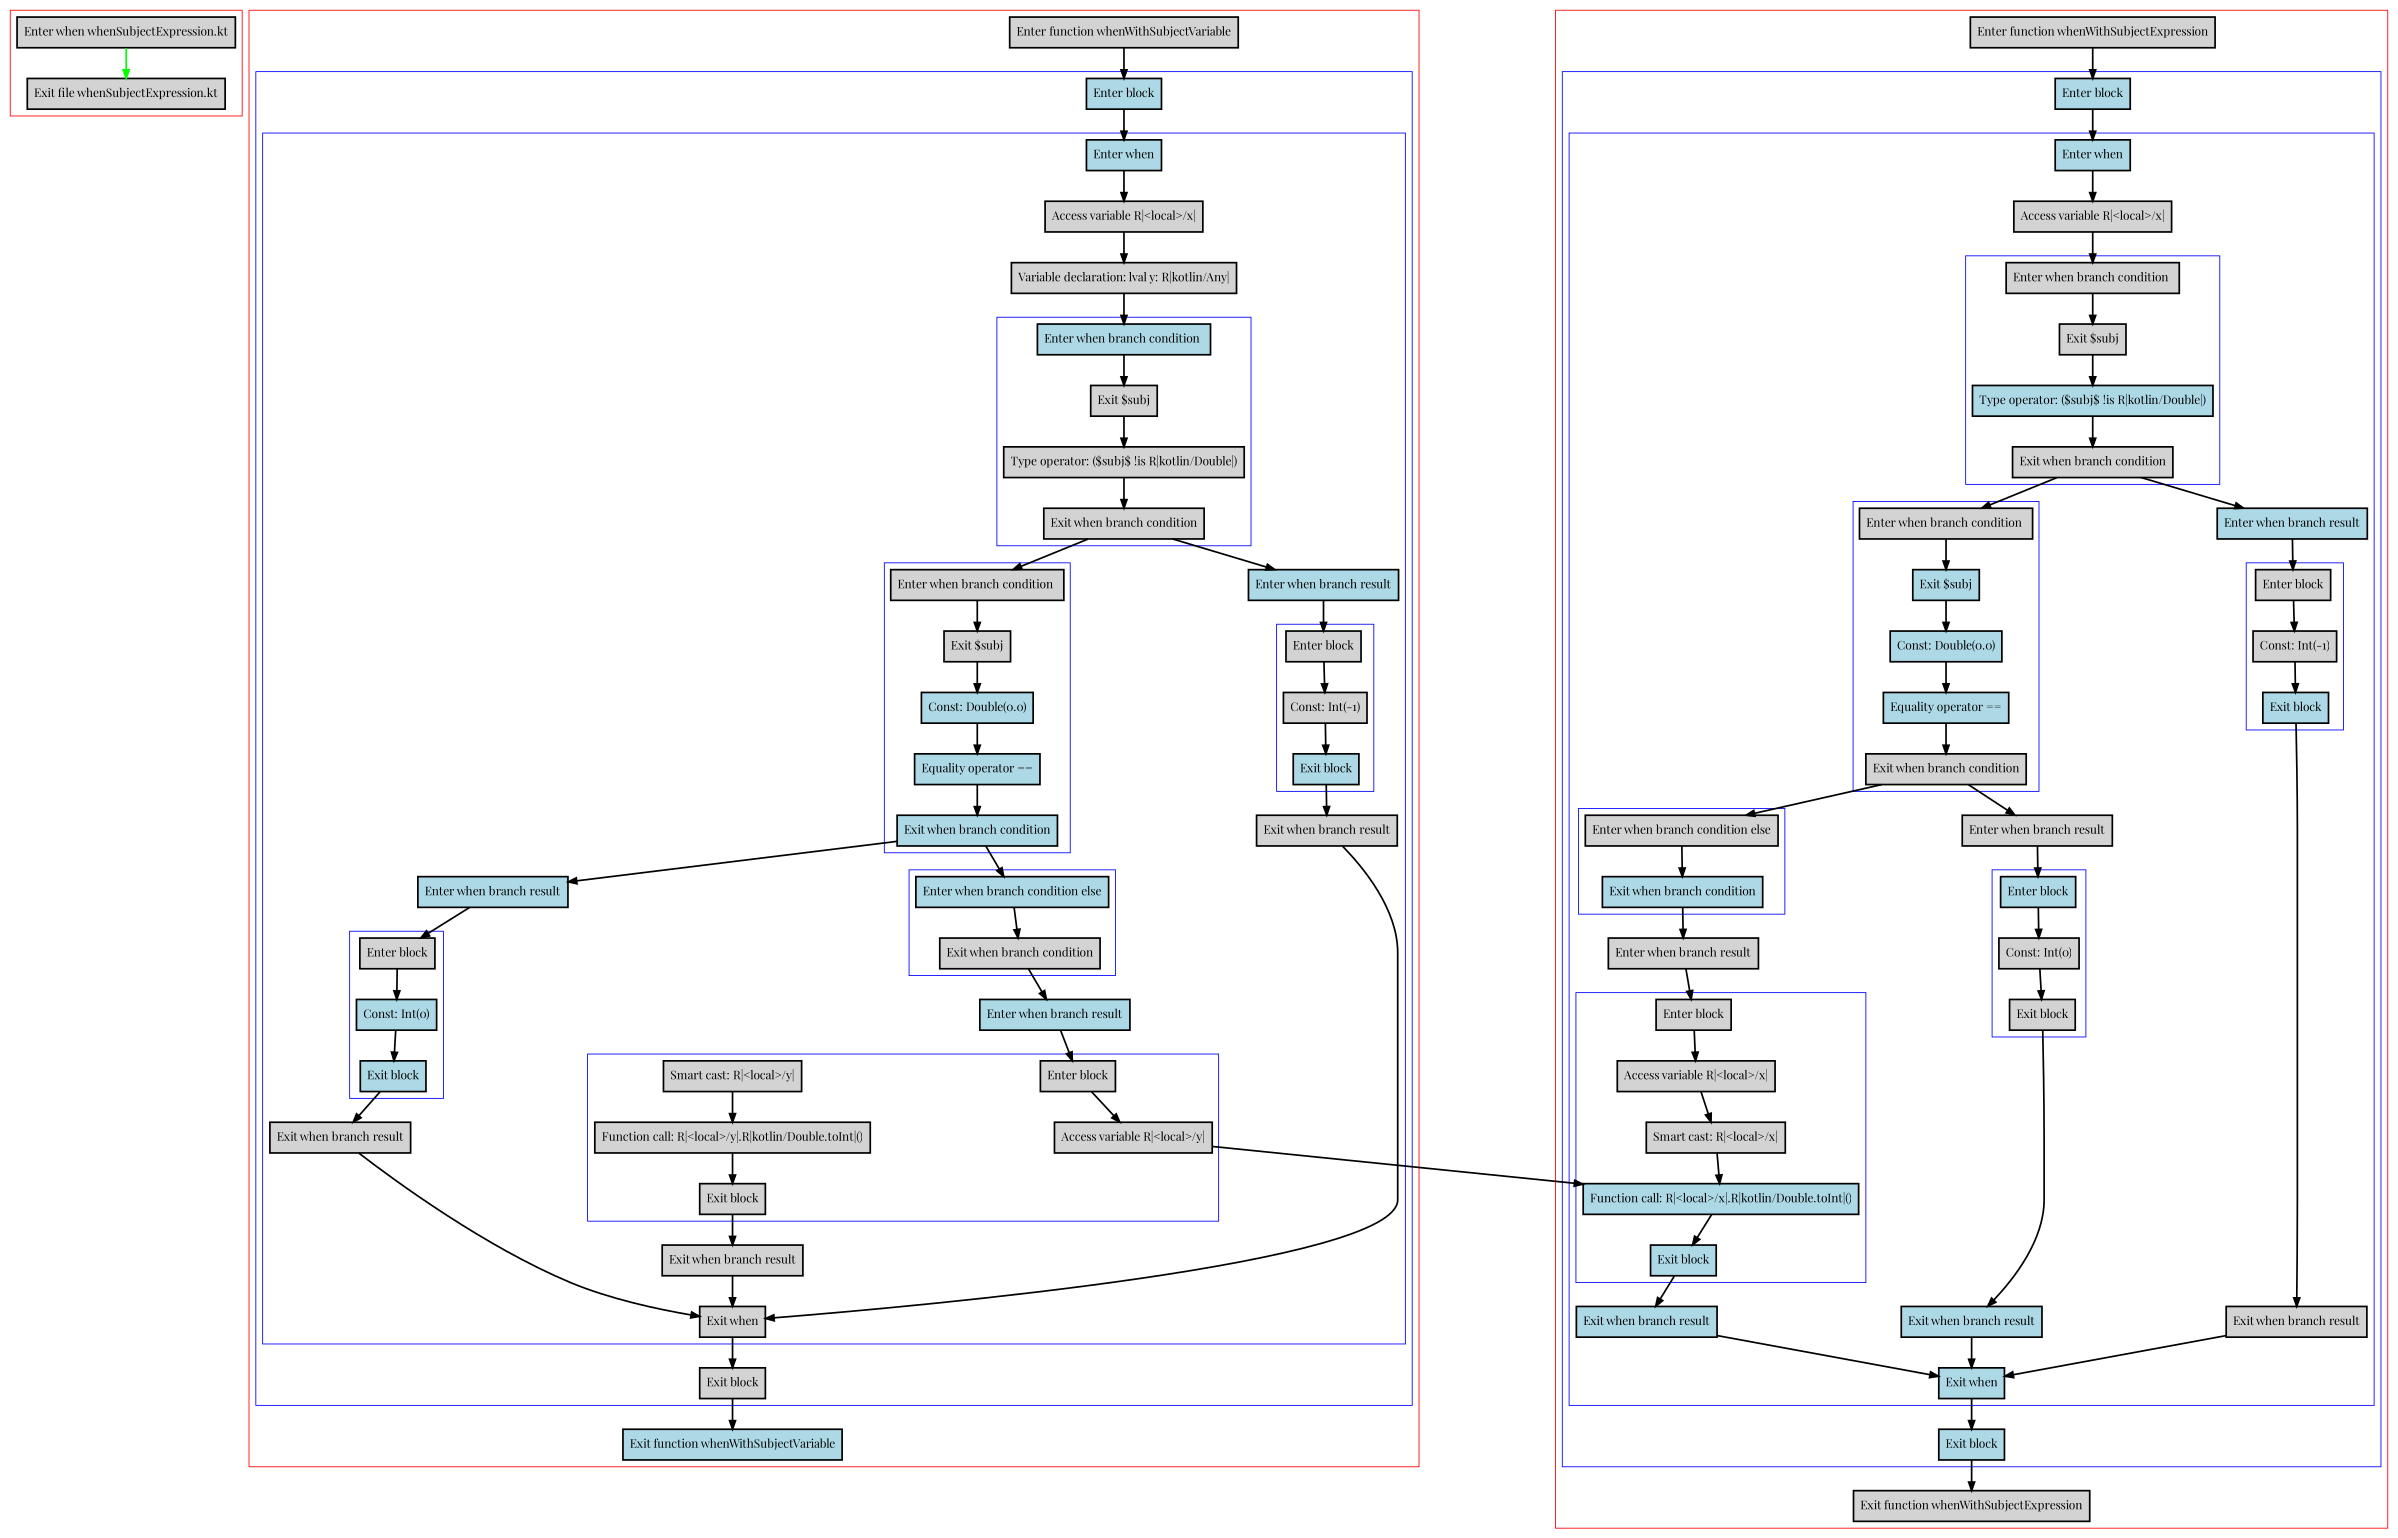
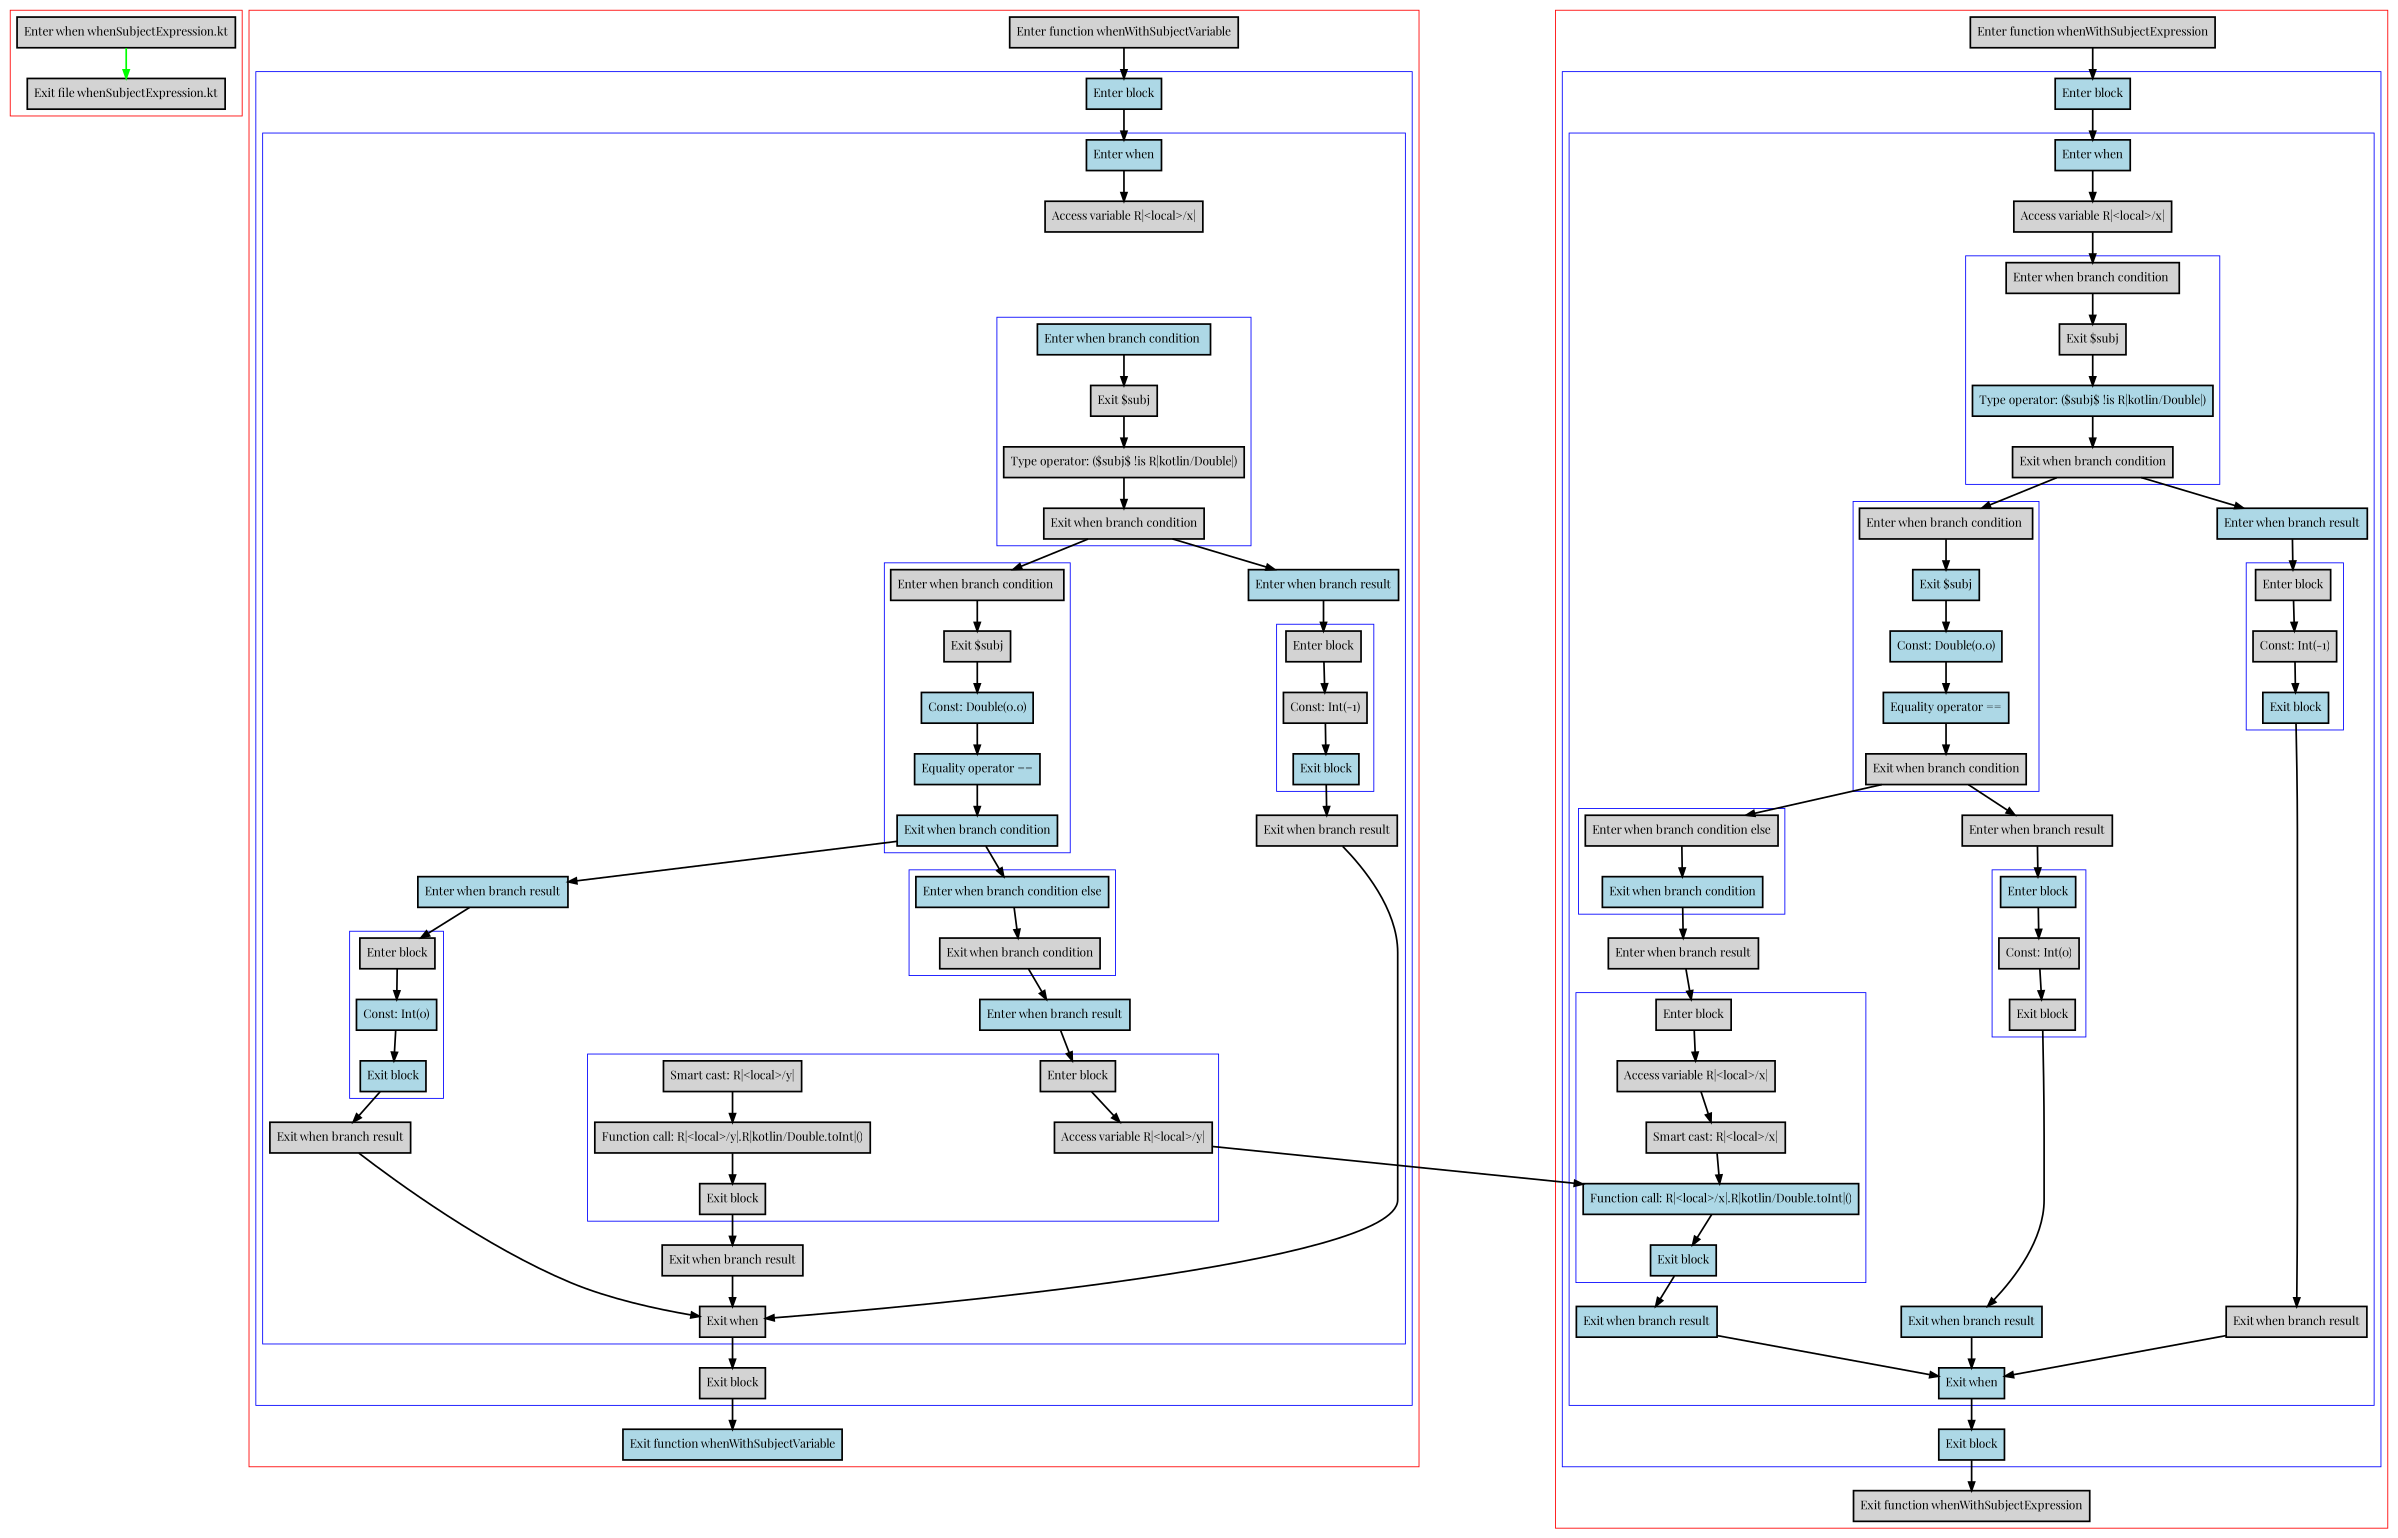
  digraph {
    fontname="Playfair Display"
    nodesep=3
    node [fillcolor=lightgrey fontname="Playfair Display" penwidth=2 shape=box style=filled]
    edge [fontname="Playfair Display" penwidth=2]
    n1 [label="Enter when whenSubjectExpression.kt"]
    n2 [label="Exit file whenSubjectExpression.kt"]
    n3 [label="Enter when branch condition "]
    n4 [label="Exit $subj"]
    n5 [fillcolor=lightblue label="Type operator: ($subj$ !is R|kotlin/Double|)"]
    n6 [label="Exit when branch condition"]
    n7 [label="Enter when branch condition "]
    n8 [fillcolor=lightblue label="Exit $subj"]
    n9 [fillcolor=lightblue label="Const: Double(0.0)"]
    n10 [fillcolor=lightblue label="Equality operator =="]
    n11 [label="Exit when branch condition"]
    n12 [label="Enter when branch condition else"]
    n13 [fillcolor=lightblue label="Exit when branch condition"]
    n14 [label="Enter block"]
    n15 [label="Access variable R|<local>/x|"]
    n16 [label="Smart cast: R|<local>/x|"]
    n17 [fillcolor=lightblue label="Function call: R|<local>/x|.R|kotlin/Double.toInt|()"]
    n18 [fillcolor=lightblue label="Exit block"]
    n19 [fillcolor=lightblue label="Enter block"]
    n20 [label="Const: Int(0)"]
    n21 [label="Exit block"]
    n22 [label="Enter block"]
    n23 [label="Const: Int(-1)"]
    n24 [fillcolor=lightblue label="Exit block"]
    n25 [fillcolor=lightblue label="Enter when"]
    n26 [label="Access variable R|<local>/x|"]
    n27 [label="Enter when branch result"]
    n28 [fillcolor=lightblue label="Exit when branch result"]
    n29 [label="Enter when branch result"]
    n30 [fillcolor=lightblue label="Exit when branch result"]
    n31 [fillcolor=lightblue label="Enter when branch result"]
    n32 [label="Exit when branch result"]
    n33 [fillcolor=lightblue label="Exit when"]
    n34 [fillcolor=lightblue label="Enter block"]
    n35 [fillcolor=lightblue label="Exit block"]
    n36 [label="Enter function whenWithSubjectExpression"]
    n37 [label="Exit function whenWithSubjectExpression"]
    n38 [fillcolor=lightblue label="Enter when branch condition "]
    n39 [label="Exit $subj"]
    n40 [label="Type operator: ($subj$ !is R|kotlin/Double|)"]
    n41 [label="Exit when branch condition"]
    n42 [label="Enter when branch condition "]
    n43 [label="Exit $subj"]
    n44 [fillcolor=lightblue label="Const: Double(0.0)"]
    n45 [fillcolor=lightblue label="Equality operator =="]
    n46 [fillcolor=lightblue label="Exit when branch condition"]
    n47 [fillcolor=lightblue label="Enter when branch condition else"]
    n48 [label="Exit when branch condition"]
    n49 [label="Enter block"]
    n50 [label="Access variable R|<local>/y|"]
    n51 [label="Smart cast: R|<local>/y|"]
    n52 [label="Function call: R|<local>/y|.R|kotlin/Double.toInt|()"]
    n53 [label="Exit block"]
    n54 [label="Enter block"]
    n55 [fillcolor=lightblue label="Const: Int(0)"]
    n56 [fillcolor=lightblue label="Exit block"]
    n57 [label="Enter block"]
    n58 [label="Const: Int(-1)"]
    n59 [fillcolor=lightblue label="Exit block"]
    n60 [fillcolor=lightblue label="Enter when"]
    n61 [label="Access variable R|<local>/x|"]
-   n62 [label="Variable declaration: lval y: R|kotlin/Any|"]
    n63 [fillcolor=lightblue label="Enter when branch result"]
    n64 [label="Exit when branch result"]
    n65 [fillcolor=lightblue label="Enter when branch result"]
    n66 [label="Exit when branch result"]
    n67 [fillcolor=lightblue label="Enter when branch result"]
    n68 [label="Exit when branch result"]
    n69 [label="Exit when"]
    n70 [fillcolor=lightblue label="Enter block"]
    n71 [label="Exit block"]
    n72 [label="Enter function whenWithSubjectVariable"]
    n73 [fillcolor=lightblue label="Exit function whenWithSubjectVariable"]
    subgraph cluster_1 {
      color=red
      n1
      n2
    }
    subgraph cluster_2 {
      color=red
      n36
      n37
      subgraph cluster_3 {
        color=blue
        n34
        n35
        subgraph cluster_4 {
          color=blue
          n25
          n26
          n27
          n28
          n29
          n30
          n31
          n32
          n33
          subgraph cluster_5 {
            color=blue
            n3
            n4
            n5
            n6
          }
          subgraph cluster_6 {
            color=blue
            n7
            n8
            n9
            n10
            n11
          }
          subgraph cluster_7 {
            color=blue
            n12
            n13
          }
          subgraph cluster_8 {
            color=blue
            n14
            n15
            n16
            n17
            n18
          }
          subgraph cluster_9 {
            color=blue
            n19
            n20
            n21
          }
          subgraph cluster_10 {
            color=blue
            n22
            n23
            n24
          }
        }
      }
    }
    subgraph cluster_11 {
      color=red
      n72
      n73
      subgraph cluster_12 {
        color=blue
        n70
        n71
        subgraph cluster_13 {
          color=blue
          n60
          n61
-         n62
          n63
          n64
          n65
          n66
          n67
          n68
          n69
          subgraph cluster_14 {
            color=blue
            n38
            n39
            n40
            n41
          }
          subgraph cluster_15 {
            color=blue
            n42
            n43
            n44
            n45
            n46
          }
          subgraph cluster_16 {
            color=blue
            n47
            n48
          }
          subgraph cluster_17 {
            color=blue
            n49
            n50
            n51
            n52
            n53
          }
          subgraph cluster_18 {
            color=blue
            n54
            n55
            n56
          }
          subgraph cluster_19 {
            color=blue
            n57
            n58
            n59
          }
        }
      }
    }
    n1 -> n2 [color=green]
    n3 -> n4
    n4 -> n5
    n5 -> n6
    n6 -> n7
    n6 -> n31
    n7 -> n8
    n8 -> n9
    n9 -> n10
    n10 -> n11
    n11 -> n12
    n11 -> n29
    n12 -> n13
    n13 -> n27
    n14 -> n15
    n15 -> n16
    n16 -> n17
    n17 -> n18
    n18 -> n28
    n19 -> n20
    n20 -> n21
    n21 -> n30
    n22 -> n23
    n23 -> n24
    n24 -> n32
    n25 -> n26
    n26 -> n3
    n27 -> n14
    n28 -> n33
    n29 -> n19
    n30 -> n33
    n31 -> n22
    n32 -> n33
    n33 -> n35
    n34 -> n25
    n35 -> n37
    n36 -> n34
    n38 -> n39
    n39 -> n40
    n40 -> n41
    n41 -> n42
    n41 -> n67
    n42 -> n43
    n43 -> n44
    n44 -> n45
    n45 -> n46
    n46 -> n47
    n46 -> n65
    n47 -> n48
    n48 -> n63
    n49 -> n50
    n50 -> n17
    n51 -> n52
    n52 -> n53
    n53 -> n64
    n54 -> n55
    n55 -> n56
    n56 -> n66
    n57 -> n58
    n58 -> n59
    n59 -> n68
    n60 -> n61
-   n61 -> n62
-   n62 -> n38
    n63 -> n49
    n64 -> n69
    n65 -> n54
    n66 -> n69
    n67 -> n57
    n68 -> n69
    n69 -> n71
    n70 -> n60
    n71 -> n73
    n72 -> n70
  }
